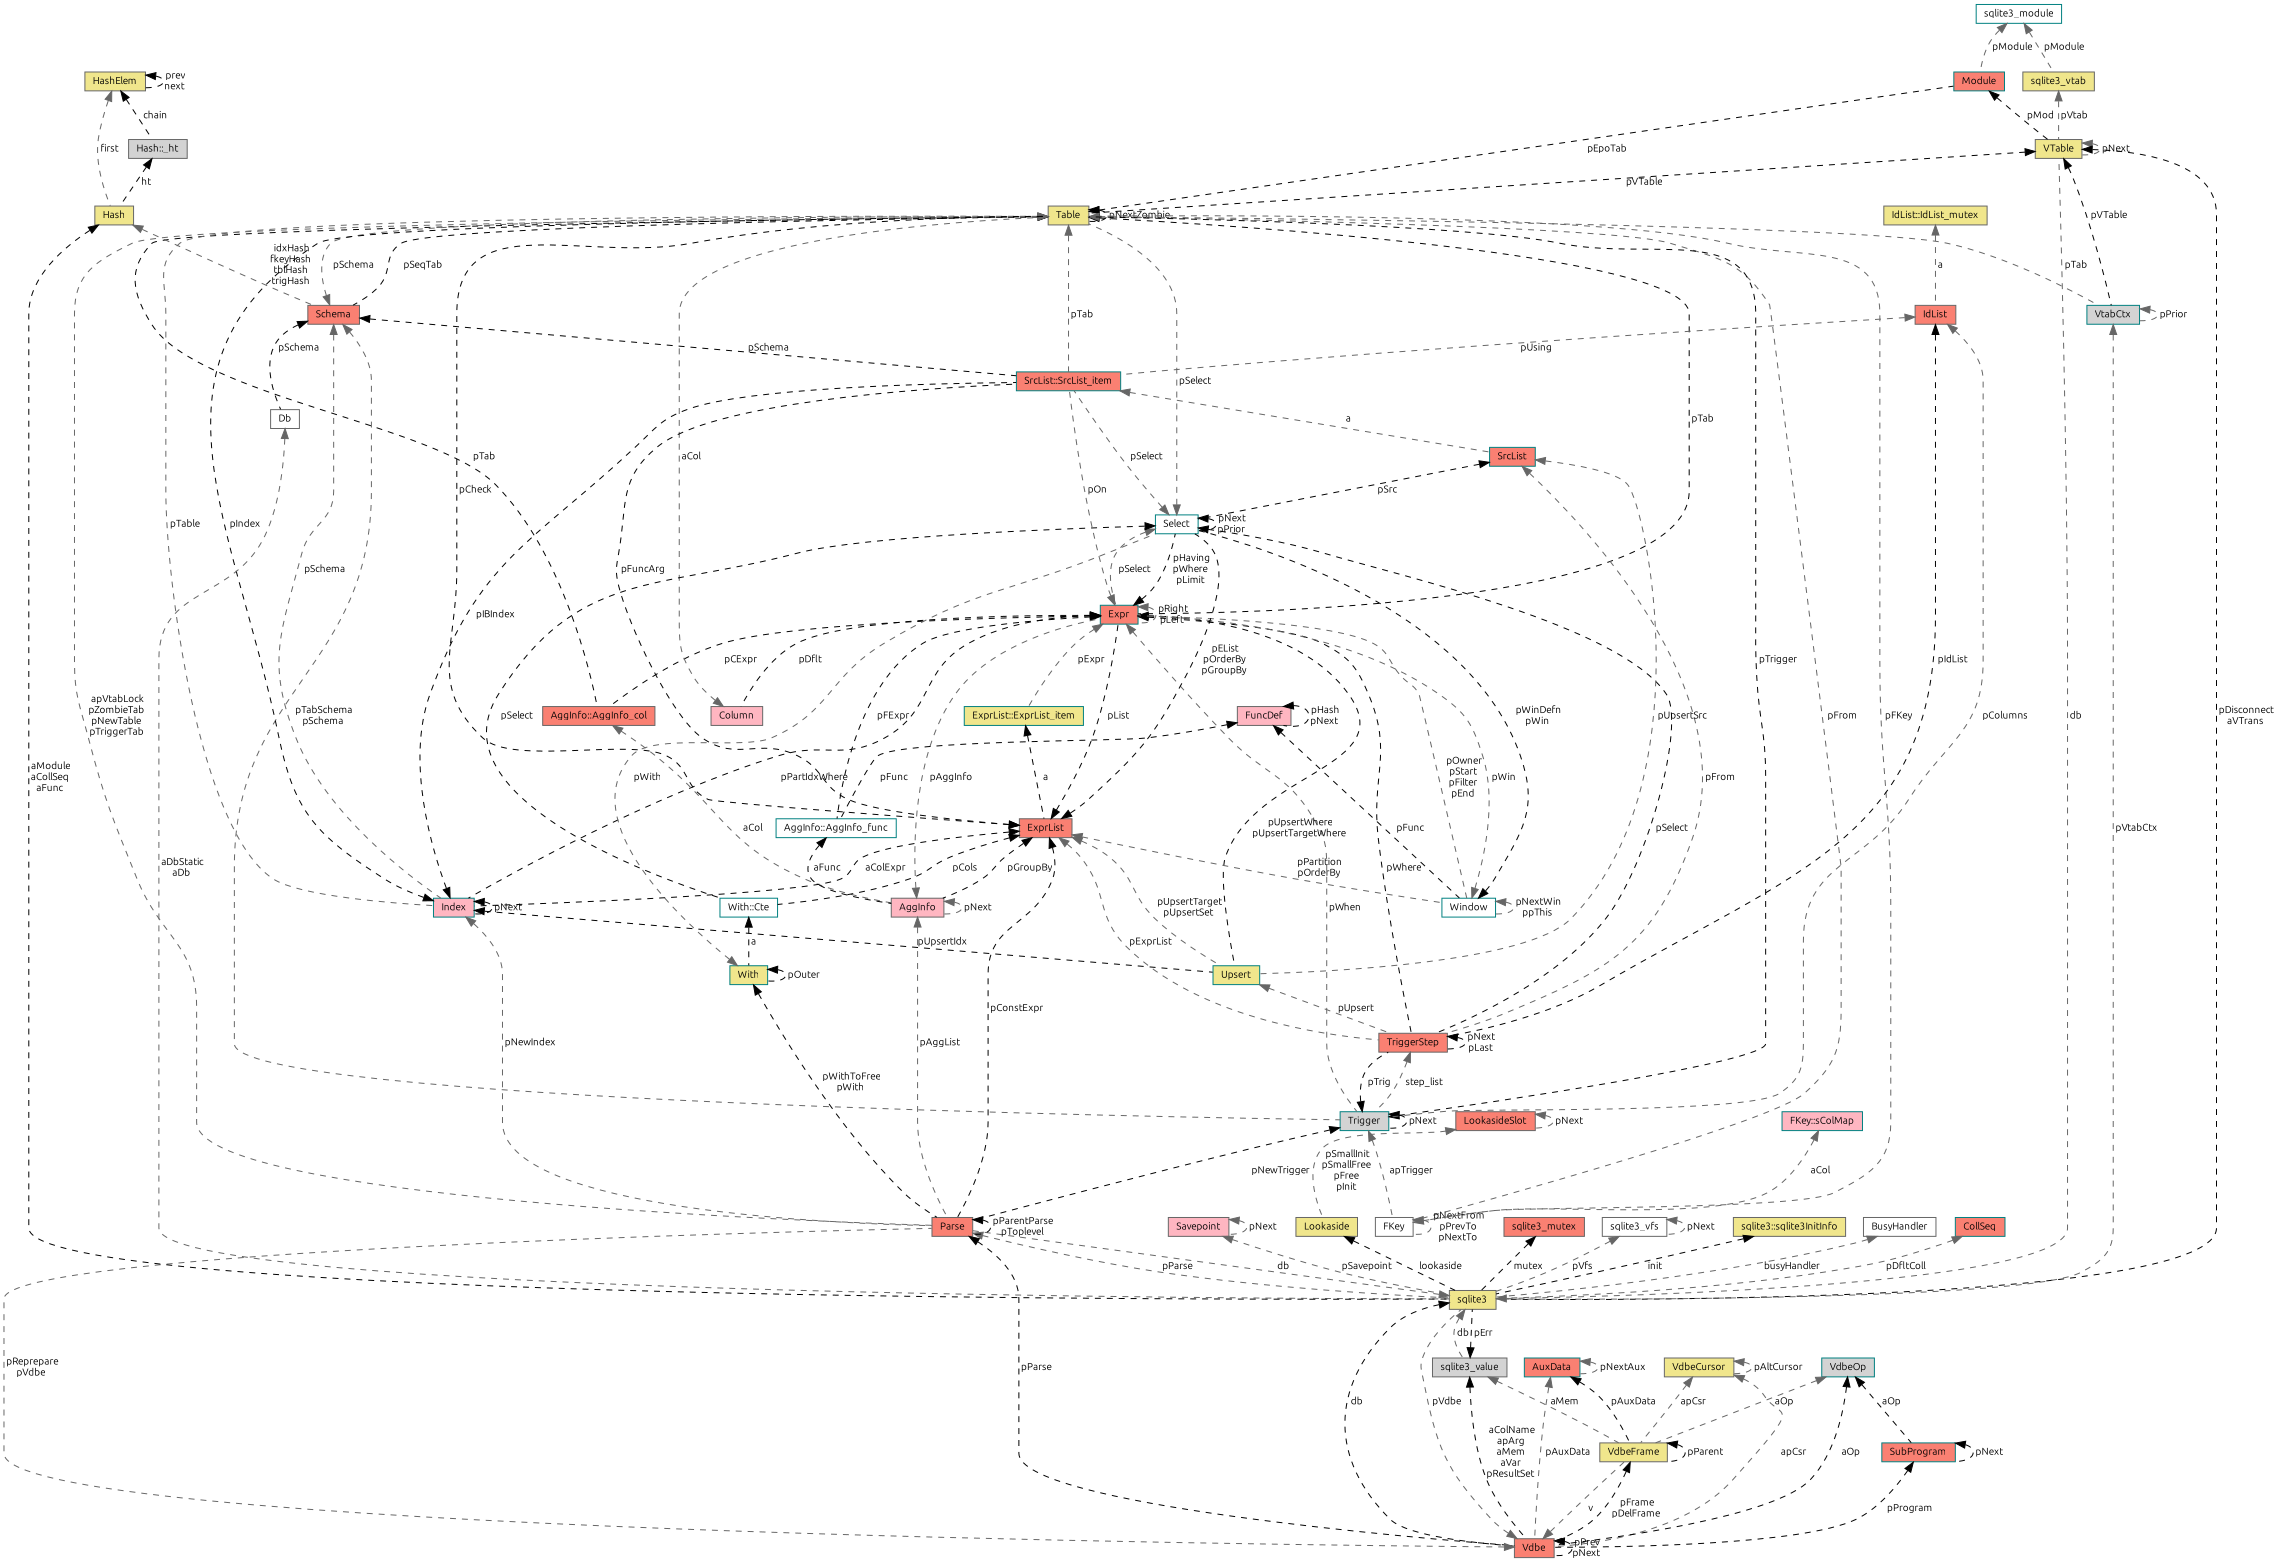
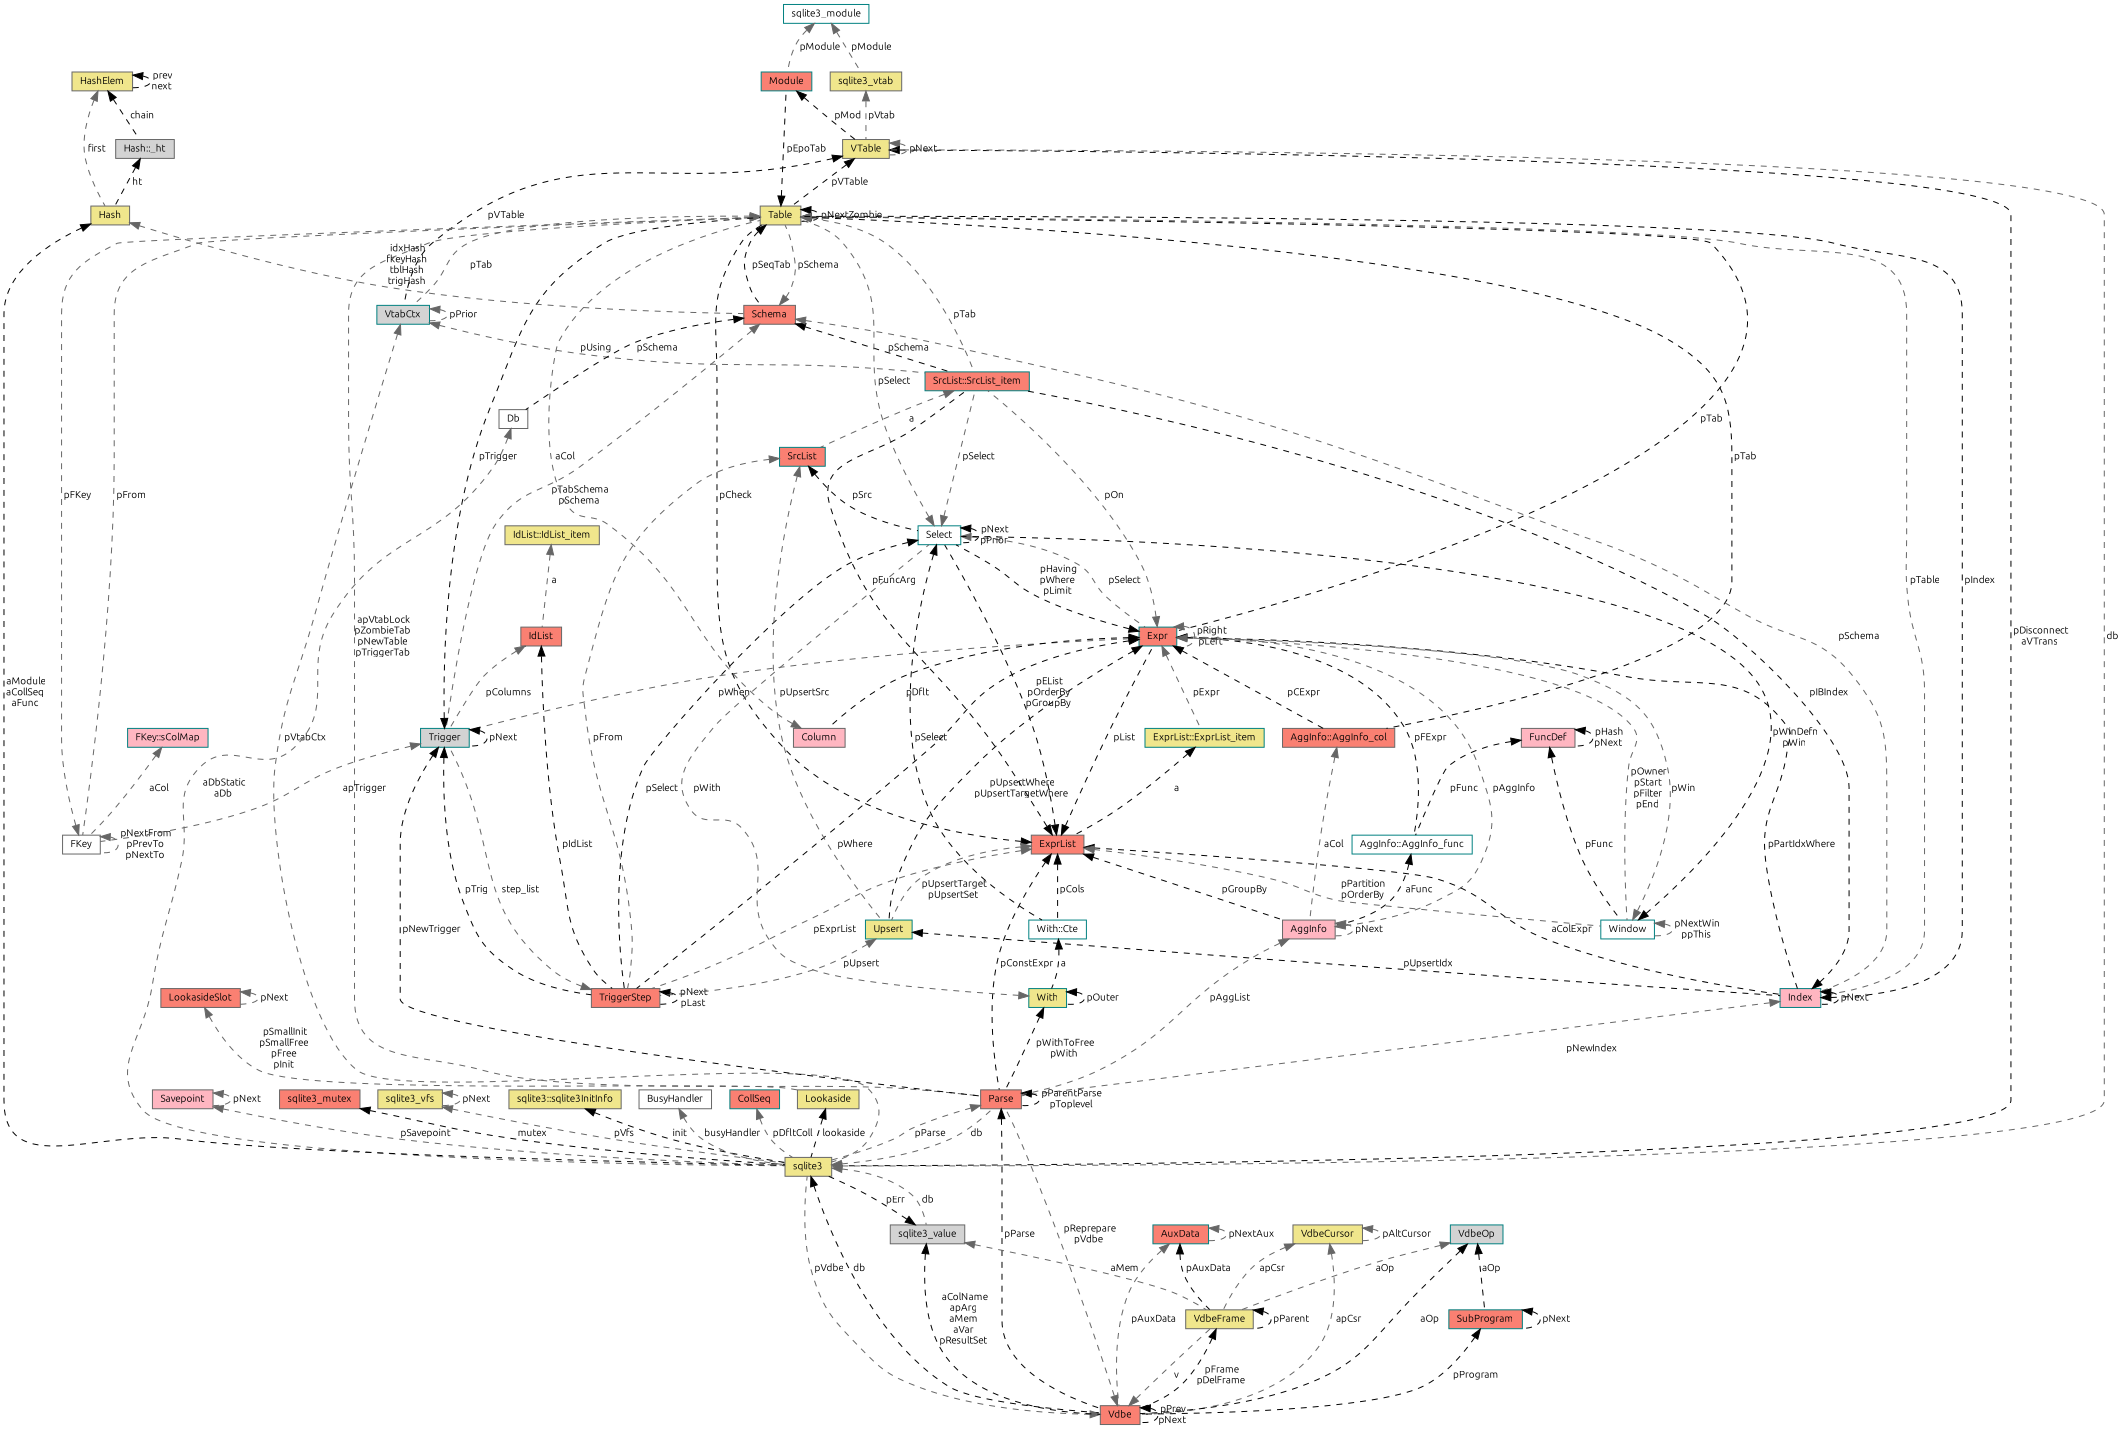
  digraph {
    fontname=Ubuntu
    rankdir=TB
    node [color=gray40 fillcolor=salmon fontname=Ubuntu fontsize=10 shape=record style=filled]
    edge [color=gray40 dir=back fontname=Ubuntu fontsize=10 labelfontname=Helvetica labelfontsize=10 style=dashed]
    n1 [color=teal fontcolor=black height=0.2 label=Module width=0.4]
    n2 [fillcolor=khaki height=0.2 label=VTable width=0.4]
    n3 [fillcolor=khaki height=0.2 label=Table width=0.4]
    n4 [color=teal fillcolor=lightgrey height=0.2 label=VtabCtx width=0.4]
    n5 [fillcolor=khaki height=0.2 label=sqlite3 width=0.4]
    n6 [color=teal fillcolor=white height=0.2 label=sqlite3_module width=0.4]
    n7 [fillcolor=khaki height=0.2 label=sqlite3_vtab width=0.4]
    n8 [height=0.2 label=Schema width=0.4]
    n9 [color=teal height=0.2 label=Expr width=0.4]
    n10 [height=0.2 label="AggInfo::AggInfo_col" width=0.4]
    n11 [color=teal height=0.2 label="SrcList::SrcList_item" width=0.4]
    n12 [color=teal fillcolor=lightpink height=0.2 label=Index width=0.4]
    n13 [fillcolor=white height=0.2 label=FKey width=0.4]
    n14 [height=0.2 label=Parse width=0.4]
    n15 [color=teal fillcolor=lightgrey height=0.2 label=Trigger width=0.4]
    n16 [fillcolor=white height=0.2 label=Db width=0.4]
    n17 [fillcolor=lightpink height=0.2 label=Column width=0.4]
    n18 [color=teal fillcolor=white height=0.2 label="AggInfo::AggInfo_func" width=0.4]
    n19 [color=teal fillcolor=khaki height=0.2 label="ExprList::ExprList_item" width=0.4]
    n20 [color=teal fillcolor=white height=0.2 label=Select width=0.4]
    n21 [color=teal fillcolor=white height=0.2 label=Window width=0.4]
    n22 [height=0.2 label=TriggerStep width=0.4]
    n23 [color=teal fillcolor=khaki height=0.2 label=Upsert width=0.4]
    n24 [fillcolor=lightpink height=0.2 label=AggInfo width=0.4]
    n25 [color=teal height=0.2 label=SrcList width=0.4]
    n26 [height=0.2 label=Vdbe width=0.4]
    n27 [fillcolor=khaki height=0.2 label=Hash width=0.4]
    n28 [fillcolor=lightgrey height=0.2 label=sqlite3_value width=0.4]
    n29 [fillcolor=lightgrey height=0.2 label="Hash::_ht" width=0.4]
    n30 [fillcolor=khaki height=0.2 label=HashElem width=0.4]
    n31 [height=0.2 label=ExprList width=0.4]
    n32 [color=teal fillcolor=white height=0.2 label="With::Cte" width=0.4]
    n33 [fillcolor=lightpink height=0.2 label=FuncDef width=0.4]
    n34 [color=teal fillcolor=khaki height=0.2 label=With width=0.4]
    n35 [height=0.2 label=IdList width=0.4]
-   n36 [fillcolor=khaki height=0.2 label="IdList::IdList_mutex" width=0.4]
+   n36 [fillcolor=khaki height=0.2 label="IdList::IdList_item" width=0.4]
    n37 [color=teal fillcolor=lightpink height=0.2 label="FKey::sColMap" width=0.4]
    n38 [fillcolor=khaki height=0.2 label=VdbeFrame width=0.4]
    n39 [color=teal height=0.2 label=AuxData width=0.4]
    n40 [fillcolor=khaki height=0.2 label=VdbeCursor width=0.4]
    n41 [color=teal fillcolor=lightgrey height=0.2 label=VdbeOp width=0.4]
    n42 [color=teal height=0.2 label=SubProgram width=0.4]
    n43 [fillcolor=lightpink height=0.2 label=Savepoint width=0.4]
    n44 [fillcolor=khaki height=0.2 label=Lookaside width=0.4]
    n45 [height=0.2 label=LookasideSlot width=0.4]
    n46 [height=0.2 label=sqlite3_mutex width=0.4]
-   n47 [fillcolor=white height=0.2 label=sqlite3_vfs width=0.4]
+   n47 [fillcolor=khaki height=0.2 label=sqlite3_vfs width=0.4]
    n48 [fillcolor=khaki height=0.2 label="sqlite3::sqlite3InitInfo" width=0.4]
    n49 [fillcolor=white height=0.2 label=BusyHandler width=0.4]
    n50 [color=teal height=0.2 label=CollSeq width=0.4]
    n1 -> n2 [color=black label=" pMod"]
    n2 -> n2 [label=" pNext"]
    n2 -> n3 [color=black label=" pVTable"]
    n2 -> n4 [color=black label=" pVTable"]
    n2 -> n5 [color=black label=" pDisconnect\naVTrans"]
    n3 -> n1 [color=black label=" pEpoTab"]
    n3 -> n3 [color=black label=" pNextZombie"]
    n3 -> n4 [label=" pTab"]
    n3 -> n8 [color=black label=" pSeqTab"]
    n3 -> n9 [color=black label=" pTab"]
    n3 -> n10 [color=black label=" pTab"]
    n3 -> n11 [label=" pTab"]
    n3 -> n12 [label=" pTable"]
    n3 -> n13 [label=" pFrom"]
    n3 -> n14 [label=" apVtabLock\npZombieTab\npNewTable\npTriggerTab"]
    n4 -> n4 [label=" pPrior"]
    n4 -> n5 [label=" pVtabCtx"]
    n5 -> n2 [label=" db"]
    n5 -> n14 [label=" db"]
    n5 -> n26 [color=black label=" db"]
    n5 -> n28 [label=" db"]
    n6 -> n1 [label=" pModule"]
    n6 -> n7 [label=" pModule"]
    n7 -> n2 [label=" pVtab"]
    n8 -> n3 [label=" pSchema"]
    n8 -> n11 [color=black label=" pSchema"]
    n8 -> n12 [label=" pSchema"]
    n8 -> n15 [label=" pTabSchema\npSchema"]
    n8 -> n16 [color=black label=" pSchema"]
    n9 -> n9 [label=" pRight\npLeft"]
    n9 -> n10 [color=black label=" pCExpr"]
    n9 -> n11 [label=" pOn"]
    n9 -> n12 [color=black label=" pPartIdxWhere"]
    n9 -> n15 [label=" pWhen"]
    n9 -> n17 [color=black label=" pDflt"]
    n9 -> n18 [color=black label=" pFExpr"]
    n9 -> n19 [label=" pExpr"]
    n9 -> n20 [color=black label=" pHaving\npWhere\npLimit"]
    n9 -> n21 [label=" pOwner\npStart\npFilter\npEnd"]
    n9 -> n22 [color=black label=" pWhere"]
    n9 -> n23 [color=black label=" pUpsertWhere\npUpsertTargetWhere"]
    n10 -> n24 [label=" aCol"]
    n11 -> n25 [label=" a"]
    n12 -> n3 [color=black label=" pIndex"]
    n12 -> n11 [color=black label=" pIBIndex"]
    n12 -> n12 [color=black label=" pNext"]
    n12 -> n14 [label=" pNewIndex"]
-   n12 -> n23 [color=black label=" pUpsertIdx"]
+   n23 -> n12 [color=black label=" pUpsertIdx"]
    n13 -> n3 [label=" pFKey"]
    n13 -> n13 [label=" pNextFrom\npPrevTo\npNextTo"]
    n14 -> n5 [label=" pParse"]
    n14 -> n14 [color=black label=" pParentParse\npToplevel"]
    n14 -> n26 [color=black label=" pParse"]
    n15 -> n3 [color=black label=" pTrigger"]
    n15 -> n13 [label=" apTrigger"]
    n15 -> n14 [color=black label=" pNewTrigger"]
    n15 -> n15 [color=black label=" pNext"]
    n15 -> n22 [color=black label=" pTrig"]
    n16 -> n5 [label=" aDbStatic\naDb"]
    n17 -> n3 [label=" aCol"]
    n18 -> n24 [color=black label=" aFunc"]
    n19 -> n31 [color=black label=" a"]
    n20 -> n3 [label=" pSelect"]
    n20 -> n9 [label=" pSelect"]
    n20 -> n11 [label=" pSelect"]
    n20 -> n20 [color=black label=" pNext\npPrior"]
    n20 -> n22 [color=black label=" pSelect"]
    n20 -> n32 [color=black label=" pSelect"]
    n21 -> n9 [label=" pWin"]
    n21 -> n20 [color=black label=" pWinDefn\npWin"]
    n21 -> n21 [label=" pNextWin\nppThis"]
    n22 -> n15 [label=" step_list"]
    n22 -> n22 [color=black label=" pNext\npLast"]
    n23 -> n22 [label=" pUpsert"]
    n24 -> n9 [label=" pAggInfo"]
    n24 -> n14 [label=" pAggList"]
    n24 -> n24 [label=" pNext"]
    n25 -> n20 [color=black label=" pSrc"]
    n25 -> n22 [label=" pFrom"]
    n25 -> n23 [label=" pUpsertSrc"]
    n26 -> n5 [label=" pVdbe"]
    n26 -> n14 [label=" pReprepare\npVdbe"]
    n26 -> n26 [color=black label=" pPrev\npNext"]
    n26 -> n38 [label=" v"]
    n27 -> n5 [color=black label=" aModule\naCollSeq\naFunc"]
    n27 -> n8 [label=" idxHash\nfkeyHash\ntblHash\ntrigHash"]
    n28 -> n5 [color=black label=" pErr"]
    n28 -> n26 [color=black label=" aColName\napArg\naMem\naVar\npResultSet"]
    n28 -> n38 [label=" aMem"]
    n29 -> n27 [color=black label=" ht"]
    n30 -> n27 [label=" first"]
    n30 -> n29 [color=black label=" chain"]
    n30 -> n30 [color=black label=" prev\nnext"]
    n31 -> n3 [color=black label=" pCheck"]
    n31 -> n9 [color=black label=" pList"]
    n31 -> n11 [color=black label=" pFuncArg"]
    n31 -> n12 [color=black label=" aColExpr"]
    n31 -> n14 [color=black label=" pConstExpr"]
    n31 -> n20 [color=black label=" pEList\npOrderBy\npGroupBy"]
    n31 -> n21 [label=" pPartition\npOrderBy"]
    n31 -> n22 [label=" pExprList"]
    n31 -> n23 [label=" pUpsertTarget\npUpsertSet"]
    n31 -> n24 [color=black label=" pGroupBy"]
    n31 -> n32 [color=black label=" pCols"]
    n32 -> n34 [color=black label=" a"]
    n33 -> n18 [color=black label=" pFunc"]
    n33 -> n21 [color=black label=" pFunc"]
    n33 -> n33 [color=black label=" pHash\npNext"]
    n34 -> n14 [color=black label=" pWithToFree\npWith"]
    n34 -> n20 [label=" pWith"]
    n34 -> n34 [color=black label=" pOuter"]
-   n35 -> n11 [label=" pUsing"]
+   n4 -> n11 [label=" pUsing"]
    n35 -> n15 [label=" pColumns"]
    n35 -> n22 [color=black label=" pIdList"]
    n36 -> n35 [label=" a"]
    n37 -> n13 [label=" aCol"]
    n38 -> n26 [color=black label=" pFrame\npDelFrame"]
    n38 -> n38 [color=black label=" pParent"]
    n39 -> n26 [label=" pAuxData"]
    n39 -> n38 [color=black label=" pAuxData"]
    n39 -> n39 [label=" pNextAux"]
    n40 -> n26 [label=" apCsr"]
    n40 -> n38 [label=" apCsr"]
    n40 -> n40 [label=" pAltCursor"]
    n41 -> n26 [color=black label=" aOp"]
    n41 -> n38 [label=" aOp"]
    n41 -> n42 [color=black label=" aOp"]
    n42 -> n26 [color=black label=" pProgram"]
    n42 -> n42 [color=black label=" pNext"]
    n43 -> n5 [label=" pSavepoint"]
    n43 -> n43 [label=" pNext"]
    n44 -> n5 [color=black label=" lookaside"]
    n45 -> n44 [label=" pSmallInit\npSmallFree\npFree\npInit"]
    n45 -> n45 [label=" pNext"]
    n46 -> n5 [color=black label=" mutex"]
    n47 -> n5 [label=" pVfs"]
    n47 -> n47 [label=" pNext"]
    n48 -> n5 [color=black label=" init"]
    n49 -> n5 [label=" busyHandler"]
    n50 -> n5 [label=" pDfltColl"]
  }
